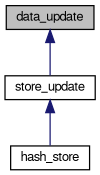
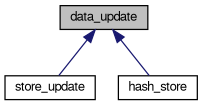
  digraph {
    rankdir=TB
    node [color=black fontname=FreeSans fontsize=10 shape=record]
    edge [color=midnightblue dir=back fontname=FreeSans fontsize=10 labelfontname=FreeSans labelfontsize=10 style=solid]
    n1 [fillcolor=grey75 fontcolor=black height=0.2 label=data_update style=filled width=0.4]
    n2 [height=0.2 label=store_update width=0.4]
    n3 [height=0.2 label=hash_store width=0.4]
    n1 -> n2
-   n2 -> n3
+   n1 -> n3
  }
